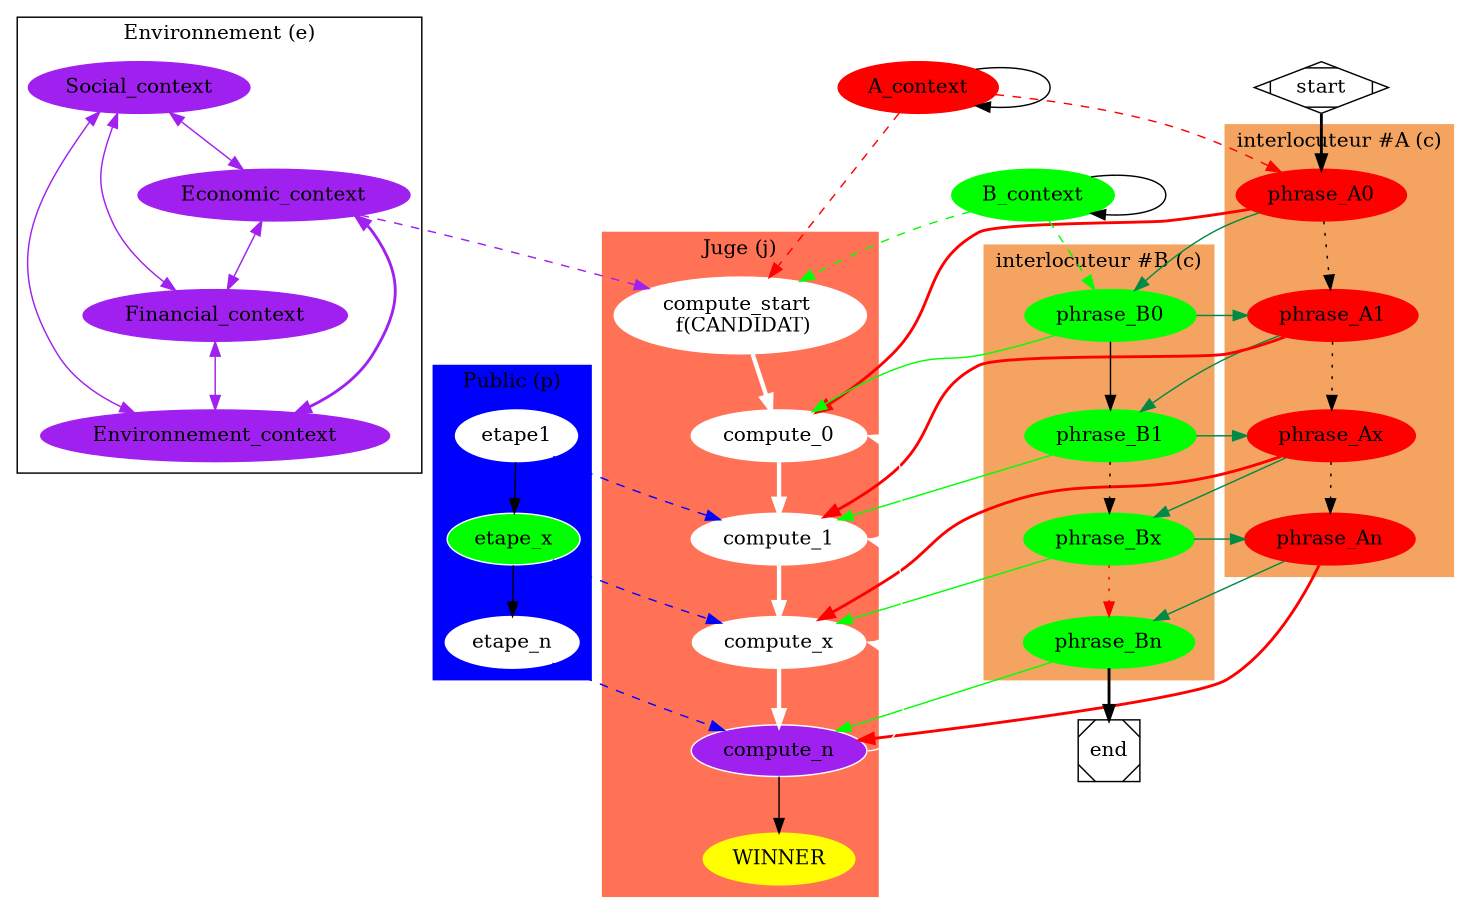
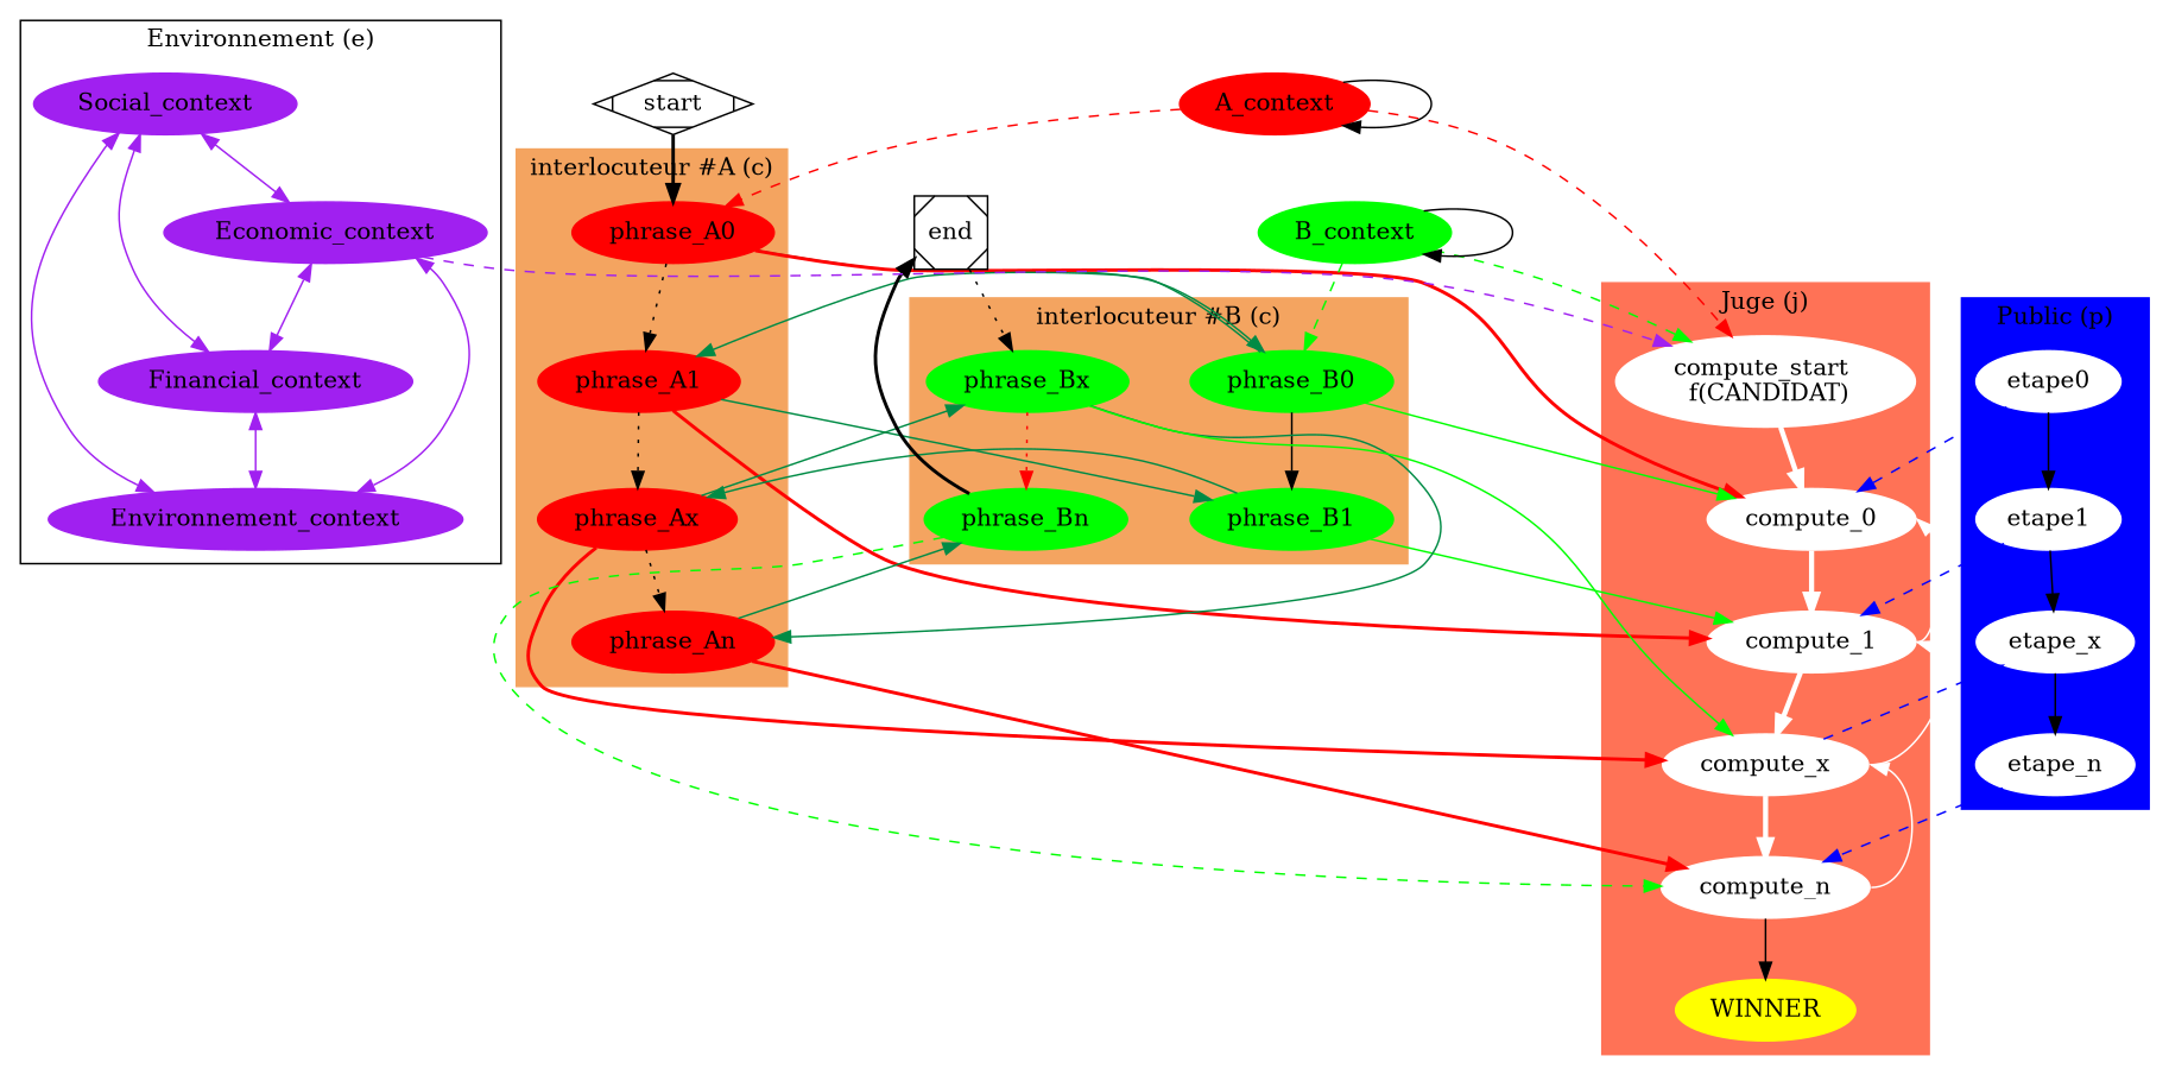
  digraph {
    compound=true
    nodesep=0.5
    node [color=white style=filled]
    phrase_A0 [color=red]
    phrase_A1 [color=red]
    phrase_Ax [color=red]
    phrase_An [color=red]
    phrase_B0 [color=green]
    phrase_B1 [color=green]
    phrase_Bx [color=green]
    phrase_Bn [color=green]
    Social_context [color=purple]
    Economic_context [color=purple]
    Financial_context [color=purple]
    Environnement_context [color=purple]
    n13 [label="compute_start \n f(CANDIDAT)"]
    compute_0
    compute_1
    compute_x
-   compute_n [fillcolor=purple]
+   compute_n
    WINNER [color=yellow]
+   etape0
    etape1
-   etape_x [fillcolor=green]
+   etape_x
    etape_n
    end [shape=Msquare color="" style=""]
    B_context [color=green]
    start [shape=Mdiamond color="" style=""]
    A_context [color=red]
    subgraph cluster_1 {
      color=sandybrown
      label="interlocuteur #A (c)"
      style=filled
      phrase_A0
      phrase_A1
      phrase_Ax
      phrase_An
    }
    subgraph cluster_2 {
      color=sandybrown
      label="interlocuteur #B (c)"
      style=filled
      phrase_B0
      phrase_B1
      phrase_Bx
      phrase_Bn
    }
    subgraph cluster_3 {
      label="Environnement (e)"
      Social_context
      Economic_context
      Financial_context
      Environnement_context
    }
    subgraph cluster_4 {
      color=coral1
      label="Juge (j)"
      style=filled
      n13
      compute_0
      compute_1
      compute_x
      compute_n
      WINNER
    }
    subgraph cluster_5 {
      color=blue
      label="Public (p)"
      style=filled
+     etape0
      etape1
      etape_x
      etape_n
    }
    phrase_A0 -> phrase_A1 [style=dotted]
    phrase_A0 -> phrase_B0 [color=springgreen4]
    phrase_A0 -> compute_0 [color=red style=bold]
    phrase_A1 -> phrase_Ax [style=dotted]
    phrase_A1 -> phrase_B1 [color=springgreen4]
    phrase_A1 -> compute_1 [color=red style=bold]
    phrase_Ax -> phrase_An [style=dotted]
    phrase_Ax -> phrase_Bx [color=springgreen4]
    phrase_Ax -> compute_x [color=red style=bold]
    phrase_An -> phrase_Bn [color=springgreen4]
    phrase_An -> compute_n [color=red style=bold]
    phrase_B0 -> phrase_A1 [color=springgreen4]
    phrase_B0 -> phrase_B1 [style=solid]
    phrase_B0 -> compute_0 [color=green]
    phrase_B1 -> phrase_Ax [color=springgreen4]
-   phrase_B1 -> phrase_Bx [style=dotted]
+   end -> phrase_Bx [style=dotted]
    phrase_B1 -> compute_1 [color=green]
    phrase_Bx -> phrase_An [color=springgreen4]
    phrase_Bx -> phrase_Bn [color=red style=dotted]
    phrase_Bx -> compute_x [color=green]
-   phrase_Bn -> compute_n [color=green]
+   phrase_Bn -> compute_n [color=green style=dashed]
    phrase_Bn -> end [style=bold]
    Social_context -> Economic_context [color=purple dir=both]
    Economic_context -> Financial_context [color=purple dir=both]
-   Economic_context -> Environnement_context [color=purple dir=both style=bold]
+   Economic_context -> Environnement_context [color=purple dir=both]
    Economic_context -> n13 [color=purple style=dashed]
    Financial_context -> Social_context [color=purple dir=both]
    Financial_context -> Environnement_context [color=purple dir=both]
    Environnement_context -> Social_context [color=purple dir=both]
    n13 -> compute_0 [color=white penwidth=3]
    compute_0 -> compute_1 [color=white penwidth=3]
    compute_1 -> compute_0 [color=white headport=e tailport=e]
    compute_1 -> compute_x [color=white penwidth=3]
    compute_x -> compute_1 [color=white headport=e tailport=e]
    compute_x -> compute_n [color=white penwidth=3]
    compute_n -> compute_x [color=white headport=e tailport=e]
    compute_n -> WINNER
+   etape0 -> compute_0 [color=blue style=dashed]
+   etape0 -> etape1
    etape1 -> compute_1 [color=blue style=dashed]
    etape1 -> etape_x
-   etape_x -> compute_x [color=blue style=dashed]
+   compute_x -> etape_x [color=blue style=dashed]
    etape_x -> etape_n
    etape_n -> compute_n [color=blue style=dashed]
    B_context -> phrase_B0 [color=green style=dashed]
    B_context -> n13 [color=green style=dashed]
    B_context -> B_context
    start -> phrase_A0 [style=bold]
    A_context -> phrase_A0 [color=red style=dashed]
    A_context -> n13 [color=red style=dashed]
    A_context -> A_context
  }
